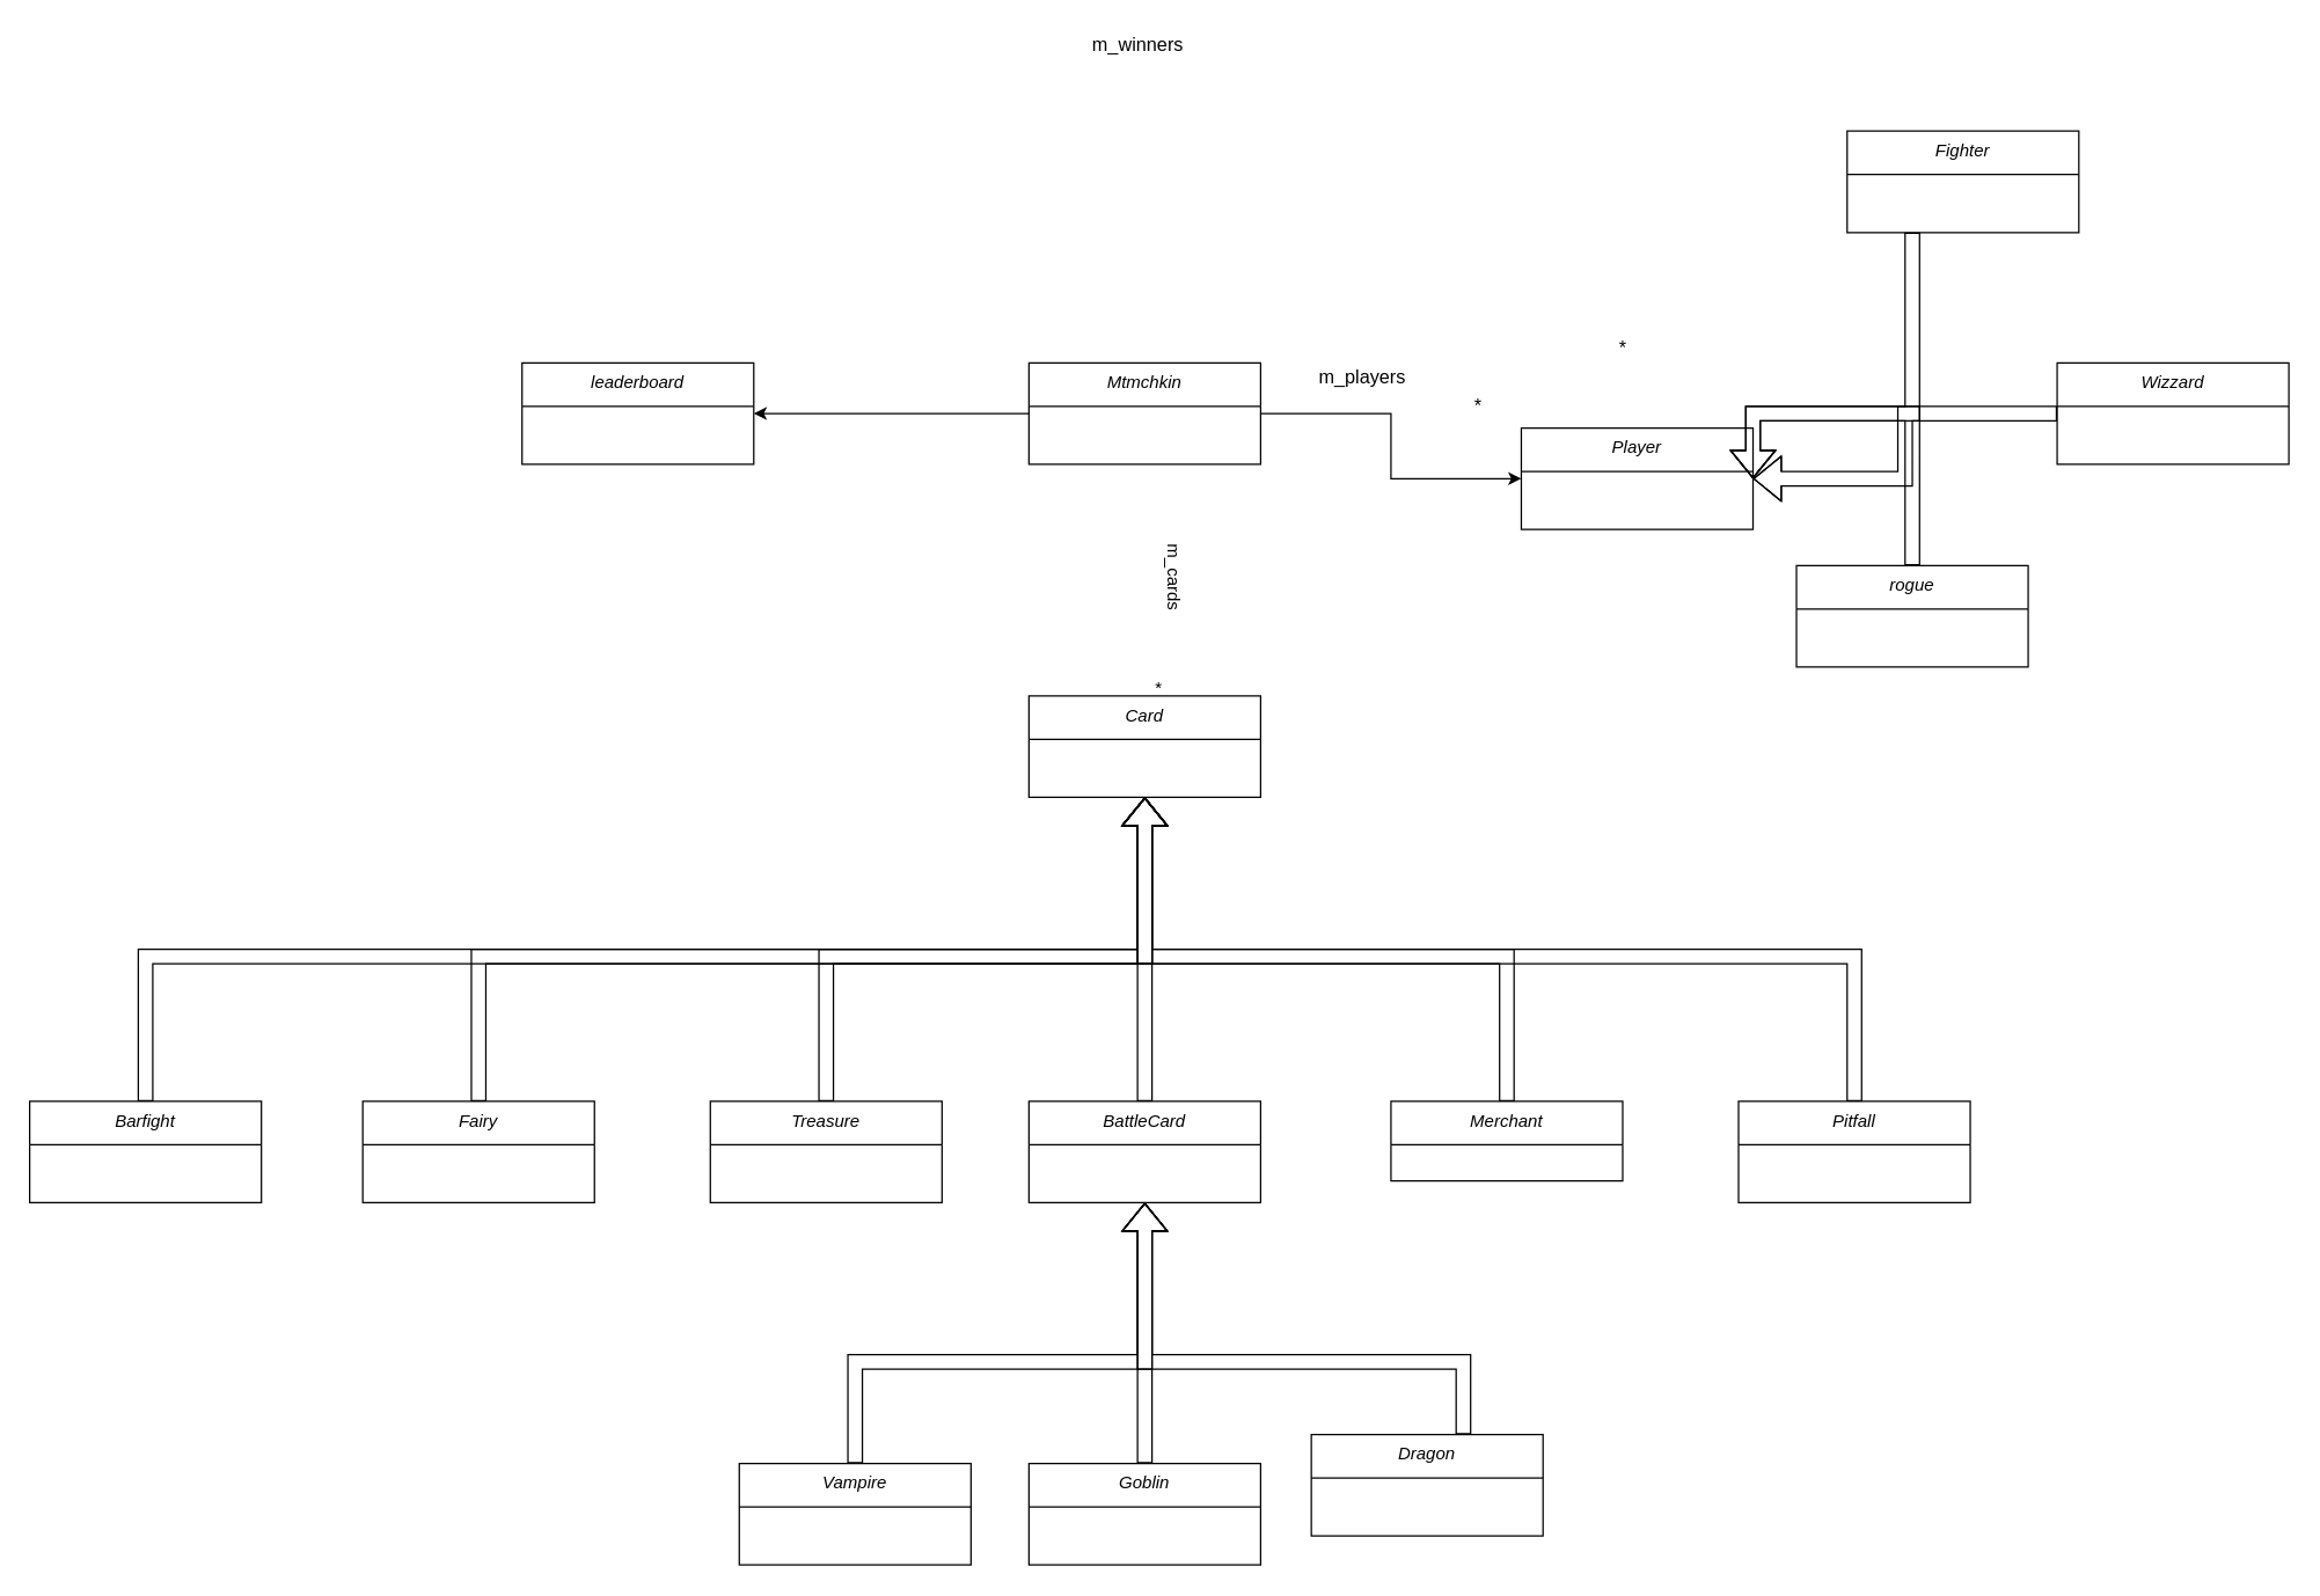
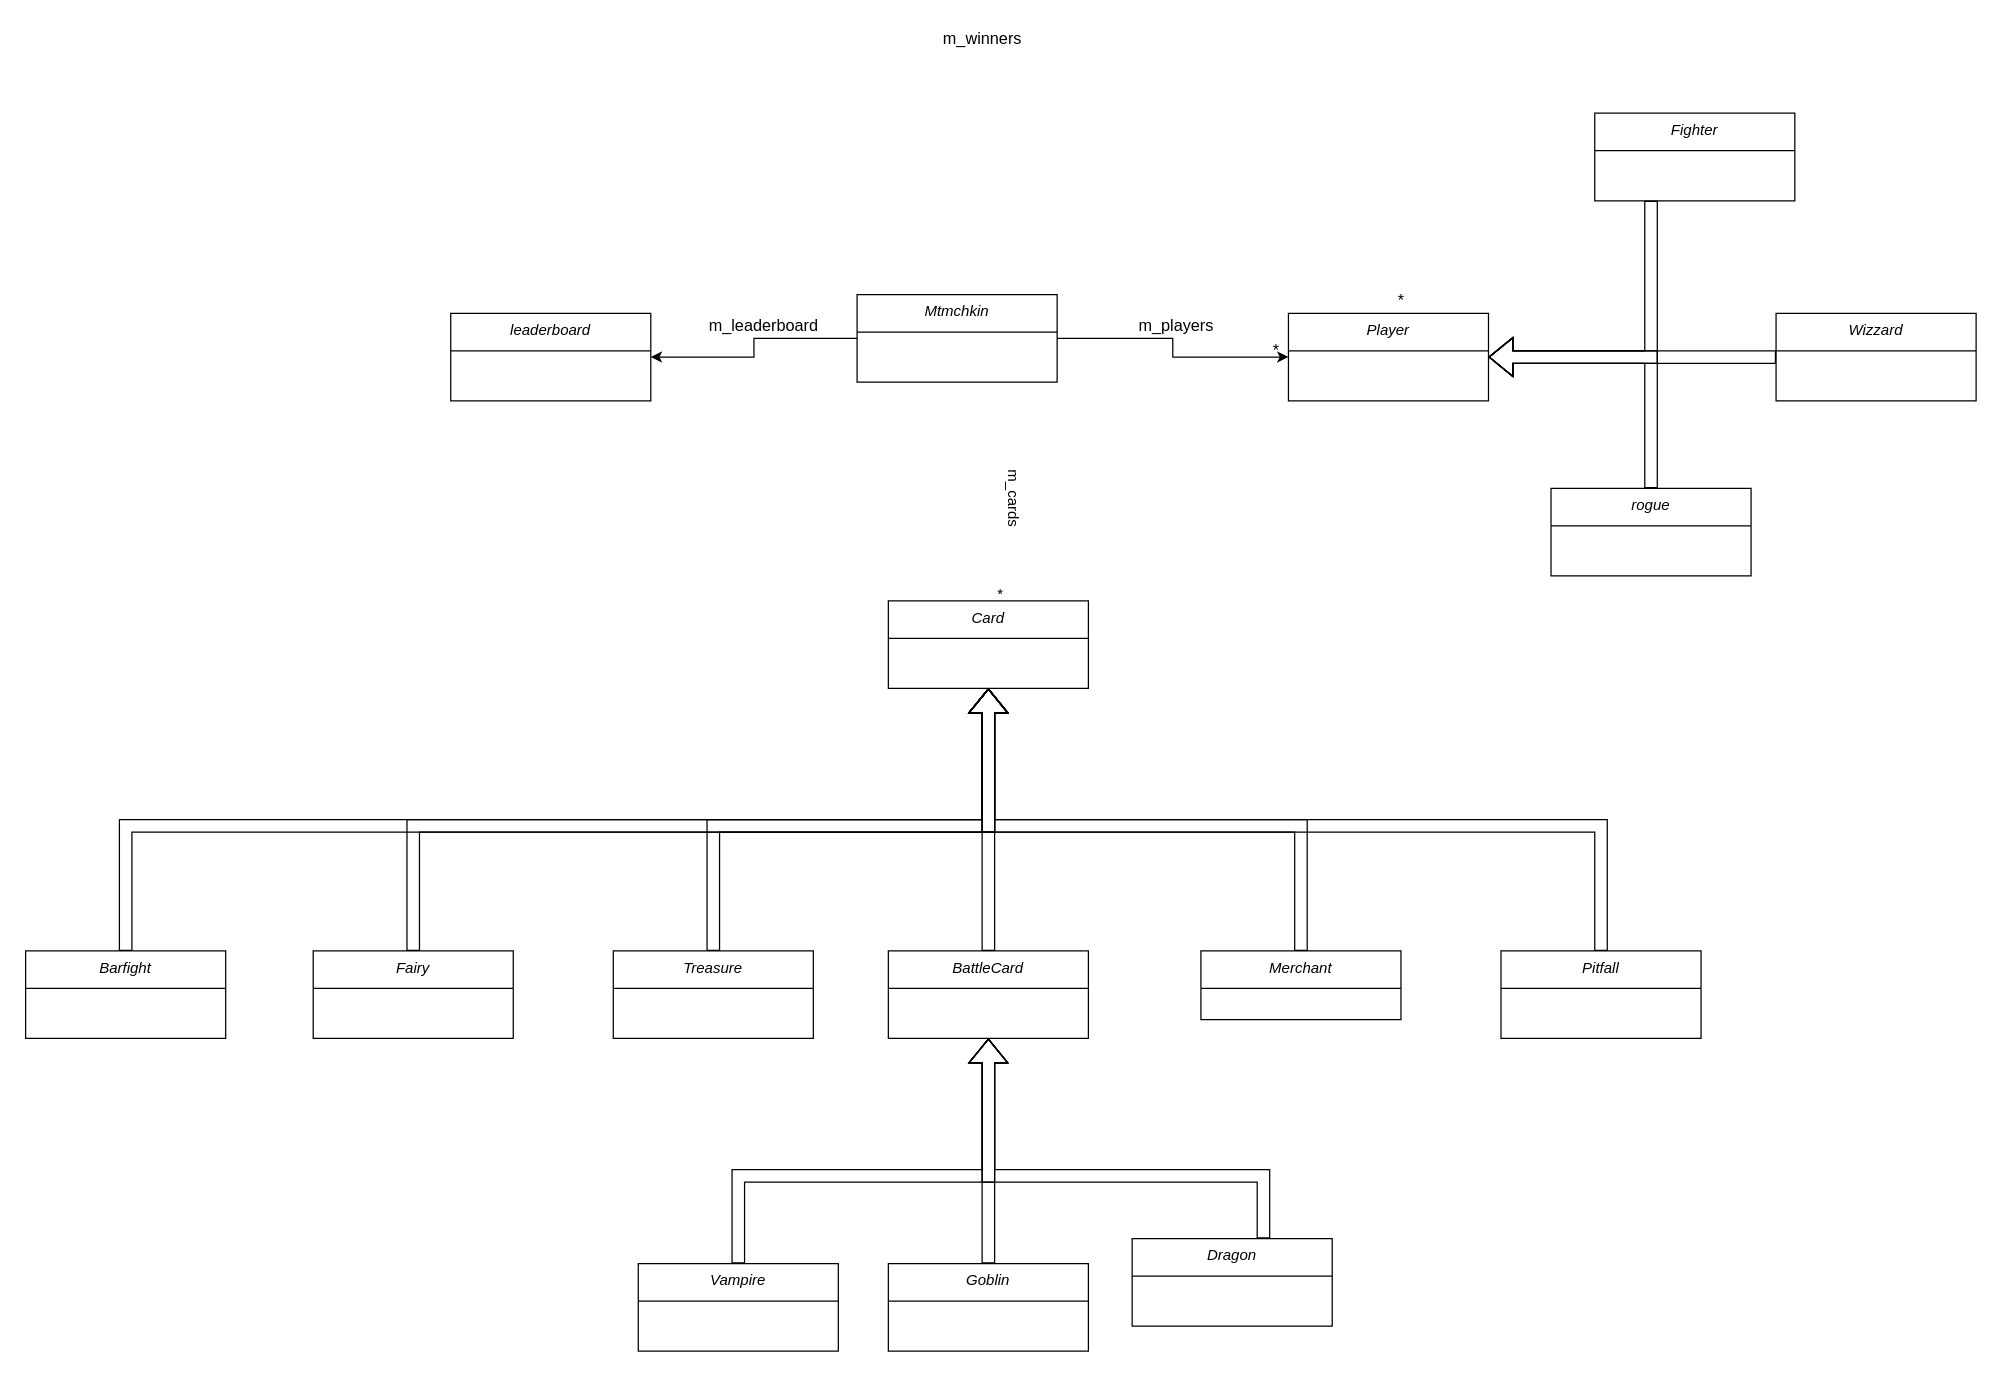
  <mxCell id="0" />
  <mxCell id="1" parent="0" />
  <mxCell id="2" value="" style="edgeStyle=orthogonalEdgeStyle;rounded=0;orthogonalLoop=1;jettySize=auto;html=1;" edge="1" parent="1" source="4" target="5"><mxGeometry relative="1" as="geometry" /></mxCell>
  <mxCell id="3" value="" style="edgeStyle=orthogonalEdgeStyle;rounded=0;orthogonalLoop=1;jettySize=auto;html=1;" edge="1" parent="1" source="4" target="6"><mxGeometry relative="1" as="geometry" /></mxCell>
- <mxCell id="4" value="Mtmchkin" style="swimlane;fontStyle=2;align=center;verticalAlign=top;childLayout=stackLayout;horizontal=1;startSize=30;horizontalStack=0;resizeParent=1;resizeLast=0;collapsible=1;marginBottom=0;rounded=0;shadow=0;strokeWidth=1;" parent="1" vertex="1"><mxGeometry x="710" y="250" width="160" height="70" as="geometry"><mxRectangle x="230" y="140" width="160" height="26" as="alternateBounds" /></mxGeometry></mxCell>
+ <mxCell id="4" value="Mtmchkin" style="swimlane;fontStyle=2;align=center;verticalAlign=top;childLayout=stackLayout;horizontal=1;startSize=30;horizontalStack=0;resizeParent=1;resizeLast=0;collapsible=1;marginBottom=0;rounded=0;shadow=0;strokeWidth=1;" parent="1" vertex="1"><mxGeometry x="685" y="235" width="160" height="70" as="geometry"><mxRectangle x="230" y="140" width="160" height="26" as="alternateBounds" /></mxGeometry></mxCell>
  <mxCell id="5" value="leaderboard" style="swimlane;fontStyle=2;align=center;verticalAlign=top;childLayout=stackLayout;horizontal=1;startSize=30;horizontalStack=0;resizeParent=1;resizeLast=0;collapsible=1;marginBottom=0;rounded=0;shadow=0;strokeWidth=1;" vertex="1" parent="1"><mxGeometry x="360" y="250" width="160" height="70" as="geometry"><mxRectangle x="230" y="140" width="160" height="26" as="alternateBounds" /></mxGeometry></mxCell>
- <mxCell id="6" value="Player" style="swimlane;fontStyle=2;align=center;verticalAlign=top;childLayout=stackLayout;horizontal=1;startSize=30;horizontalStack=0;resizeParent=1;resizeLast=0;collapsible=1;marginBottom=0;rounded=0;shadow=0;strokeWidth=1;" vertex="1" parent="1"><mxGeometry x="1050" y="295" width="160" height="70" as="geometry"><mxRectangle x="230" y="140" width="160" height="26" as="alternateBounds" /></mxGeometry></mxCell>
+ <mxCell id="6" value="Player" style="swimlane;fontStyle=2;align=center;verticalAlign=top;childLayout=stackLayout;horizontal=1;startSize=30;horizontalStack=0;resizeParent=1;resizeLast=0;collapsible=1;marginBottom=0;rounded=0;shadow=0;strokeWidth=1;" vertex="1" parent="1"><mxGeometry x="1030" y="250" width="160" height="70" as="geometry"><mxRectangle x="230" y="140" width="160" height="26" as="alternateBounds" /></mxGeometry></mxCell>
  <mxCell id="7" value="m_cards&amp;nbsp;" style="text;html=1;strokeColor=none;fillColor=none;align=center;verticalAlign=middle;whiteSpace=wrap;rounded=0;rotation=90;" vertex="1" parent="1"><mxGeometry x="780" y="390" width="60" height="20" as="geometry" /></mxCell>
  <mxCell id="8" value="Card" style="swimlane;fontStyle=2;align=center;verticalAlign=top;childLayout=stackLayout;horizontal=1;startSize=30;horizontalStack=0;resizeParent=1;resizeLast=0;collapsible=1;marginBottom=0;rounded=0;shadow=0;strokeWidth=1;" vertex="1" parent="1"><mxGeometry x="710" y="480" width="160" height="70" as="geometry"><mxRectangle x="230" y="140" width="160" height="26" as="alternateBounds" /></mxGeometry></mxCell>
  <mxCell id="9" value="*" style="text;html=1;strokeColor=none;fillColor=none;align=center;verticalAlign=middle;whiteSpace=wrap;rounded=0;" vertex="1" parent="1"><mxGeometry x="770" y="460" width="60" height="30" as="geometry" /></mxCell>
+ <mxCell id="10" value="m_leaderboard" style="text;html=1;align=center;verticalAlign=middle;resizable=0;points=[];autosize=1;strokeColor=none;fillColor=none;fontSize=13;" vertex="1" parent="1"><mxGeometry x="560" y="250" width="100" height="20" as="geometry" /></mxCell>
  <mxCell id="11" value="m_players" style="text;html=1;align=center;verticalAlign=middle;resizable=0;points=[];autosize=1;strokeColor=none;fillColor=none;fontSize=13;" vertex="1" parent="1"><mxGeometry x="900" y="250" width="80" height="20" as="geometry" /></mxCell>
  <mxCell id="12" value="*" style="text;html=1;align=center;verticalAlign=middle;resizable=0;points=[];autosize=1;strokeColor=none;fillColor=none;fontSize=13;" vertex="1" parent="1"><mxGeometry x="1010" y="270" width="20" height="20" as="geometry" /></mxCell>
  <mxCell id="13" style="edgeStyle=orthogonalEdgeStyle;rounded=0;orthogonalLoop=1;jettySize=auto;html=1;entryX=1;entryY=0.5;entryDx=0;entryDy=0;fontSize=13;shape=flexArrow;" edge="1" parent="1" source="14" target="6"><mxGeometry relative="1" as="geometry" /></mxCell>
  <mxCell id="14" value="Wizzard" style="swimlane;fontStyle=2;align=center;verticalAlign=top;childLayout=stackLayout;horizontal=1;startSize=30;horizontalStack=0;resizeParent=1;resizeLast=0;collapsible=1;marginBottom=0;rounded=0;shadow=0;strokeWidth=1;" vertex="1" parent="1"><mxGeometry x="1420" y="250" width="160" height="70" as="geometry"><mxRectangle x="230" y="140" width="160" height="26" as="alternateBounds" /></mxGeometry></mxCell>
  <mxCell id="15" style="edgeStyle=orthogonalEdgeStyle;rounded=0;orthogonalLoop=1;jettySize=auto;html=1;fontSize=13;entryX=1;entryY=0.5;entryDx=0;entryDy=0;shape=flexArrow;" edge="1" parent="1" source="16" target="6"><mxGeometry relative="1" as="geometry"><mxPoint x="1320" y="290" as="targetPoint" /><Array as="points"><mxPoint x="1320" y="285" /></Array></mxGeometry></mxCell>
  <mxCell id="16" value="Fighter" style="swimlane;fontStyle=2;align=center;verticalAlign=top;childLayout=stackLayout;horizontal=1;startSize=30;horizontalStack=0;resizeParent=1;resizeLast=0;collapsible=1;marginBottom=0;rounded=0;shadow=0;strokeWidth=1;" vertex="1" parent="1"><mxGeometry x="1275" y="90" width="160" height="70" as="geometry"><mxRectangle x="230" y="140" width="160" height="26" as="alternateBounds" /></mxGeometry></mxCell>
  <mxCell id="17" style="edgeStyle=orthogonalEdgeStyle;rounded=0;orthogonalLoop=1;jettySize=auto;html=1;fontSize=13;entryX=1;entryY=0.5;entryDx=0;entryDy=0;shape=flexArrow;" edge="1" parent="1" source="18" target="6"><mxGeometry relative="1" as="geometry"><mxPoint x="1320" y="280" as="targetPoint" /><Array as="points"><mxPoint x="1320" y="285" /></Array></mxGeometry></mxCell>
  <mxCell id="18" value="rogue" style="swimlane;fontStyle=2;align=center;verticalAlign=top;childLayout=stackLayout;horizontal=1;startSize=30;horizontalStack=0;resizeParent=1;resizeLast=0;collapsible=1;marginBottom=0;rounded=0;shadow=0;strokeWidth=1;" vertex="1" parent="1"><mxGeometry x="1240" y="390" width="160" height="70" as="geometry"><mxRectangle x="230" y="140" width="160" height="26" as="alternateBounds" /></mxGeometry></mxCell>
  <mxCell id="19" style="edgeStyle=orthogonalEdgeStyle;rounded=0;orthogonalLoop=1;jettySize=auto;html=1;entryX=0.5;entryY=1;entryDx=0;entryDy=0;fontSize=13;shape=flexArrow;" edge="1" parent="1" source="20" target="8"><mxGeometry relative="1" as="geometry" /></mxCell>
  <mxCell id="20" value="BattleCard" style="swimlane;fontStyle=2;align=center;verticalAlign=top;childLayout=stackLayout;horizontal=1;startSize=30;horizontalStack=0;resizeParent=1;resizeLast=0;collapsible=1;marginBottom=0;rounded=0;shadow=0;strokeWidth=1;" vertex="1" parent="1"><mxGeometry x="710" y="760" width="160" height="70" as="geometry"><mxRectangle x="230" y="140" width="160" height="26" as="alternateBounds" /></mxGeometry></mxCell>
  <mxCell id="21" style="edgeStyle=orthogonalEdgeStyle;rounded=0;orthogonalLoop=1;jettySize=auto;html=1;entryX=0.5;entryY=1;entryDx=0;entryDy=0;fontSize=13;shape=flexArrow;" edge="1" parent="1" source="22" target="8"><mxGeometry relative="1" as="geometry"><Array as="points"><mxPoint x="1280" y="660" /><mxPoint x="790" y="660" /></Array></mxGeometry></mxCell>
  <mxCell id="22" value="Pitfall" style="swimlane;fontStyle=2;align=center;verticalAlign=top;childLayout=stackLayout;horizontal=1;startSize=30;horizontalStack=0;resizeParent=1;resizeLast=0;collapsible=1;marginBottom=0;rounded=0;shadow=0;strokeWidth=1;" vertex="1" parent="1"><mxGeometry x="1200" y="760" width="160" height="70" as="geometry"><mxRectangle x="230" y="140" width="160" height="26" as="alternateBounds" /></mxGeometry></mxCell>
  <mxCell id="23" style="edgeStyle=orthogonalEdgeStyle;rounded=0;orthogonalLoop=1;jettySize=auto;html=1;fontSize=13;entryX=0.5;entryY=1;entryDx=0;entryDy=0;shape=flexArrow;" edge="1" parent="1" source="24" target="8"><mxGeometry relative="1" as="geometry"><mxPoint x="790" y="650" as="targetPoint" /><Array as="points"><mxPoint x="1040" y="660" /><mxPoint x="790" y="660" /></Array></mxGeometry></mxCell>
  <mxCell id="24" value="Merchant" style="swimlane;fontStyle=2;align=center;verticalAlign=top;childLayout=stackLayout;horizontal=1;startSize=30;horizontalStack=0;resizeParent=1;resizeLast=0;collapsible=1;marginBottom=0;rounded=0;shadow=0;strokeWidth=1;" vertex="1" parent="1"><mxGeometry x="960" y="760" width="160" height="55" as="geometry"><mxRectangle x="230" y="140" width="160" height="26" as="alternateBounds" /></mxGeometry></mxCell>
  <mxCell id="25" style="edgeStyle=orthogonalEdgeStyle;rounded=0;orthogonalLoop=1;jettySize=auto;html=1;entryX=0.5;entryY=1;entryDx=0;entryDy=0;fontSize=13;shape=flexArrow;" edge="1" parent="1" source="26" target="8"><mxGeometry relative="1" as="geometry"><Array as="points"><mxPoint x="570" y="660" /><mxPoint x="790" y="660" /></Array></mxGeometry></mxCell>
  <mxCell id="26" value="Treasure" style="swimlane;fontStyle=2;align=center;verticalAlign=top;childLayout=stackLayout;horizontal=1;startSize=30;horizontalStack=0;resizeParent=1;resizeLast=0;collapsible=1;marginBottom=0;rounded=0;shadow=0;strokeWidth=1;" vertex="1" parent="1"><mxGeometry y="760" width="160" height="70" as="geometry" x="490"><mxRectangle x="230" y="140" width="160" height="26" as="alternateBounds" /></mxGeometry></mxCell>
  <mxCell id="27" style="edgeStyle=orthogonalEdgeStyle;rounded=0;orthogonalLoop=1;jettySize=auto;html=1;entryX=0.5;entryY=1;entryDx=0;entryDy=0;fontSize=13;shape=flexArrow;" edge="1" parent="1" source="28" target="8"><mxGeometry relative="1" as="geometry"><Array as="points"><mxPoint x="330" y="660" /><mxPoint x="790" y="660" /></Array></mxGeometry></mxCell>
  <mxCell id="28" value="Fairy" style="swimlane;fontStyle=2;align=center;verticalAlign=top;childLayout=stackLayout;horizontal=1;startSize=30;horizontalStack=0;resizeParent=1;resizeLast=0;collapsible=1;marginBottom=0;rounded=0;shadow=0;strokeWidth=1;" vertex="1" parent="1"><mxGeometry x="250" y="760" width="160" height="70" as="geometry"><mxRectangle x="230" y="140" width="160" height="26" as="alternateBounds" /></mxGeometry></mxCell>
  <mxCell id="29" style="edgeStyle=orthogonalEdgeStyle;rounded=0;orthogonalLoop=1;jettySize=auto;html=1;fontSize=13;shape=flexArrow;" edge="1" parent="1" source="30"><mxGeometry relative="1" as="geometry"><mxPoint x="790" y="550" as="targetPoint" /><Array as="points"><mxPoint x="100" y="660" /><mxPoint x="790" y="660" /></Array></mxGeometry></mxCell>
  <mxCell id="30" value="Barfight" style="swimlane;fontStyle=2;align=center;verticalAlign=top;childLayout=stackLayout;horizontal=1;startSize=30;horizontalStack=0;resizeParent=1;resizeLast=0;collapsible=1;marginBottom=0;rounded=0;shadow=0;strokeWidth=1;" vertex="1" parent="1"><mxGeometry x="20" y="760" width="160" height="70" as="geometry"><mxRectangle x="230" y="140" width="160" height="26" as="alternateBounds" /></mxGeometry></mxCell>
  <mxCell id="31" style="edgeStyle=orthogonalEdgeStyle;shape=flexArrow;rounded=0;orthogonalLoop=1;jettySize=auto;html=1;entryX=0.5;entryY=1;entryDx=0;entryDy=0;fontSize=13;" edge="1" parent="1" source="32" target="20"><mxGeometry relative="1" as="geometry" /></mxCell>
  <mxCell id="32" value="Goblin" style="swimlane;fontStyle=2;align=center;verticalAlign=top;childLayout=stackLayout;horizontal=1;startSize=30;horizontalStack=0;resizeParent=1;resizeLast=0;collapsible=1;marginBottom=0;rounded=0;shadow=0;strokeWidth=1;" vertex="1" parent="1"><mxGeometry x="710" y="1010" width="160" height="70" as="geometry"><mxRectangle x="230" y="140" width="160" height="26" as="alternateBounds" /></mxGeometry></mxCell>
  <mxCell id="33" style="edgeStyle=orthogonalEdgeStyle;shape=flexArrow;rounded=0;orthogonalLoop=1;jettySize=auto;html=1;fontSize=13;" edge="1" parent="1" source="34"><mxGeometry relative="1" as="geometry"><mxPoint x="790" y="830" as="targetPoint" /><Array as="points"><mxPoint x="1010" y="940" /><mxPoint x="790" y="940" /></Array></mxGeometry></mxCell>
  <mxCell id="34" value="Dragon" style="swimlane;fontStyle=2;align=center;verticalAlign=top;childLayout=stackLayout;horizontal=1;startSize=30;horizontalStack=0;resizeParent=1;resizeLast=0;collapsible=1;marginBottom=0;rounded=0;shadow=0;strokeWidth=1;" vertex="1" parent="1"><mxGeometry x="905" y="990" width="160" height="70" as="geometry"><mxRectangle x="230" y="140" width="160" height="26" as="alternateBounds" /></mxGeometry></mxCell>
  <mxCell id="35" style="edgeStyle=orthogonalEdgeStyle;shape=flexArrow;rounded=0;orthogonalLoop=1;jettySize=auto;html=1;fontSize=13;" edge="1" parent="1" source="36"><mxGeometry relative="1" as="geometry"><mxPoint x="790" y="830" as="targetPoint" /><Array as="points"><mxPoint x="590" y="940" /><mxPoint x="790" y="940" /></Array></mxGeometry></mxCell>
  <mxCell id="36" value="Vampire" style="swimlane;fontStyle=2;align=center;verticalAlign=top;childLayout=stackLayout;horizontal=1;startSize=30;horizontalStack=0;resizeParent=1;resizeLast=0;collapsible=1;marginBottom=0;rounded=0;shadow=0;strokeWidth=1;" vertex="1" parent="1"><mxGeometry x="510" y="1010" width="160" height="70" as="geometry"><mxRectangle x="230" y="140" width="160" height="26" as="alternateBounds" /></mxGeometry></mxCell>
  <mxCell id="37" value="*" style="text;html=1;align=center;verticalAlign=middle;resizable=0;points=[];autosize=1;strokeColor=none;fillColor=none;fontSize=13;" vertex="1" parent="1"><mxGeometry x="1110" y="230" width="20" height="20" as="geometry" /></mxCell>
  <mxCell id="38" value="m_winners" style="text;html=1;align=center;verticalAlign=middle;resizable=0;points=[];autosize=1;strokeColor=none;fillColor=none;fontSize=13;" vertex="1" parent="1"><mxGeometry x="745" y="20" width="80" height="20" as="geometry" /></mxCell>
